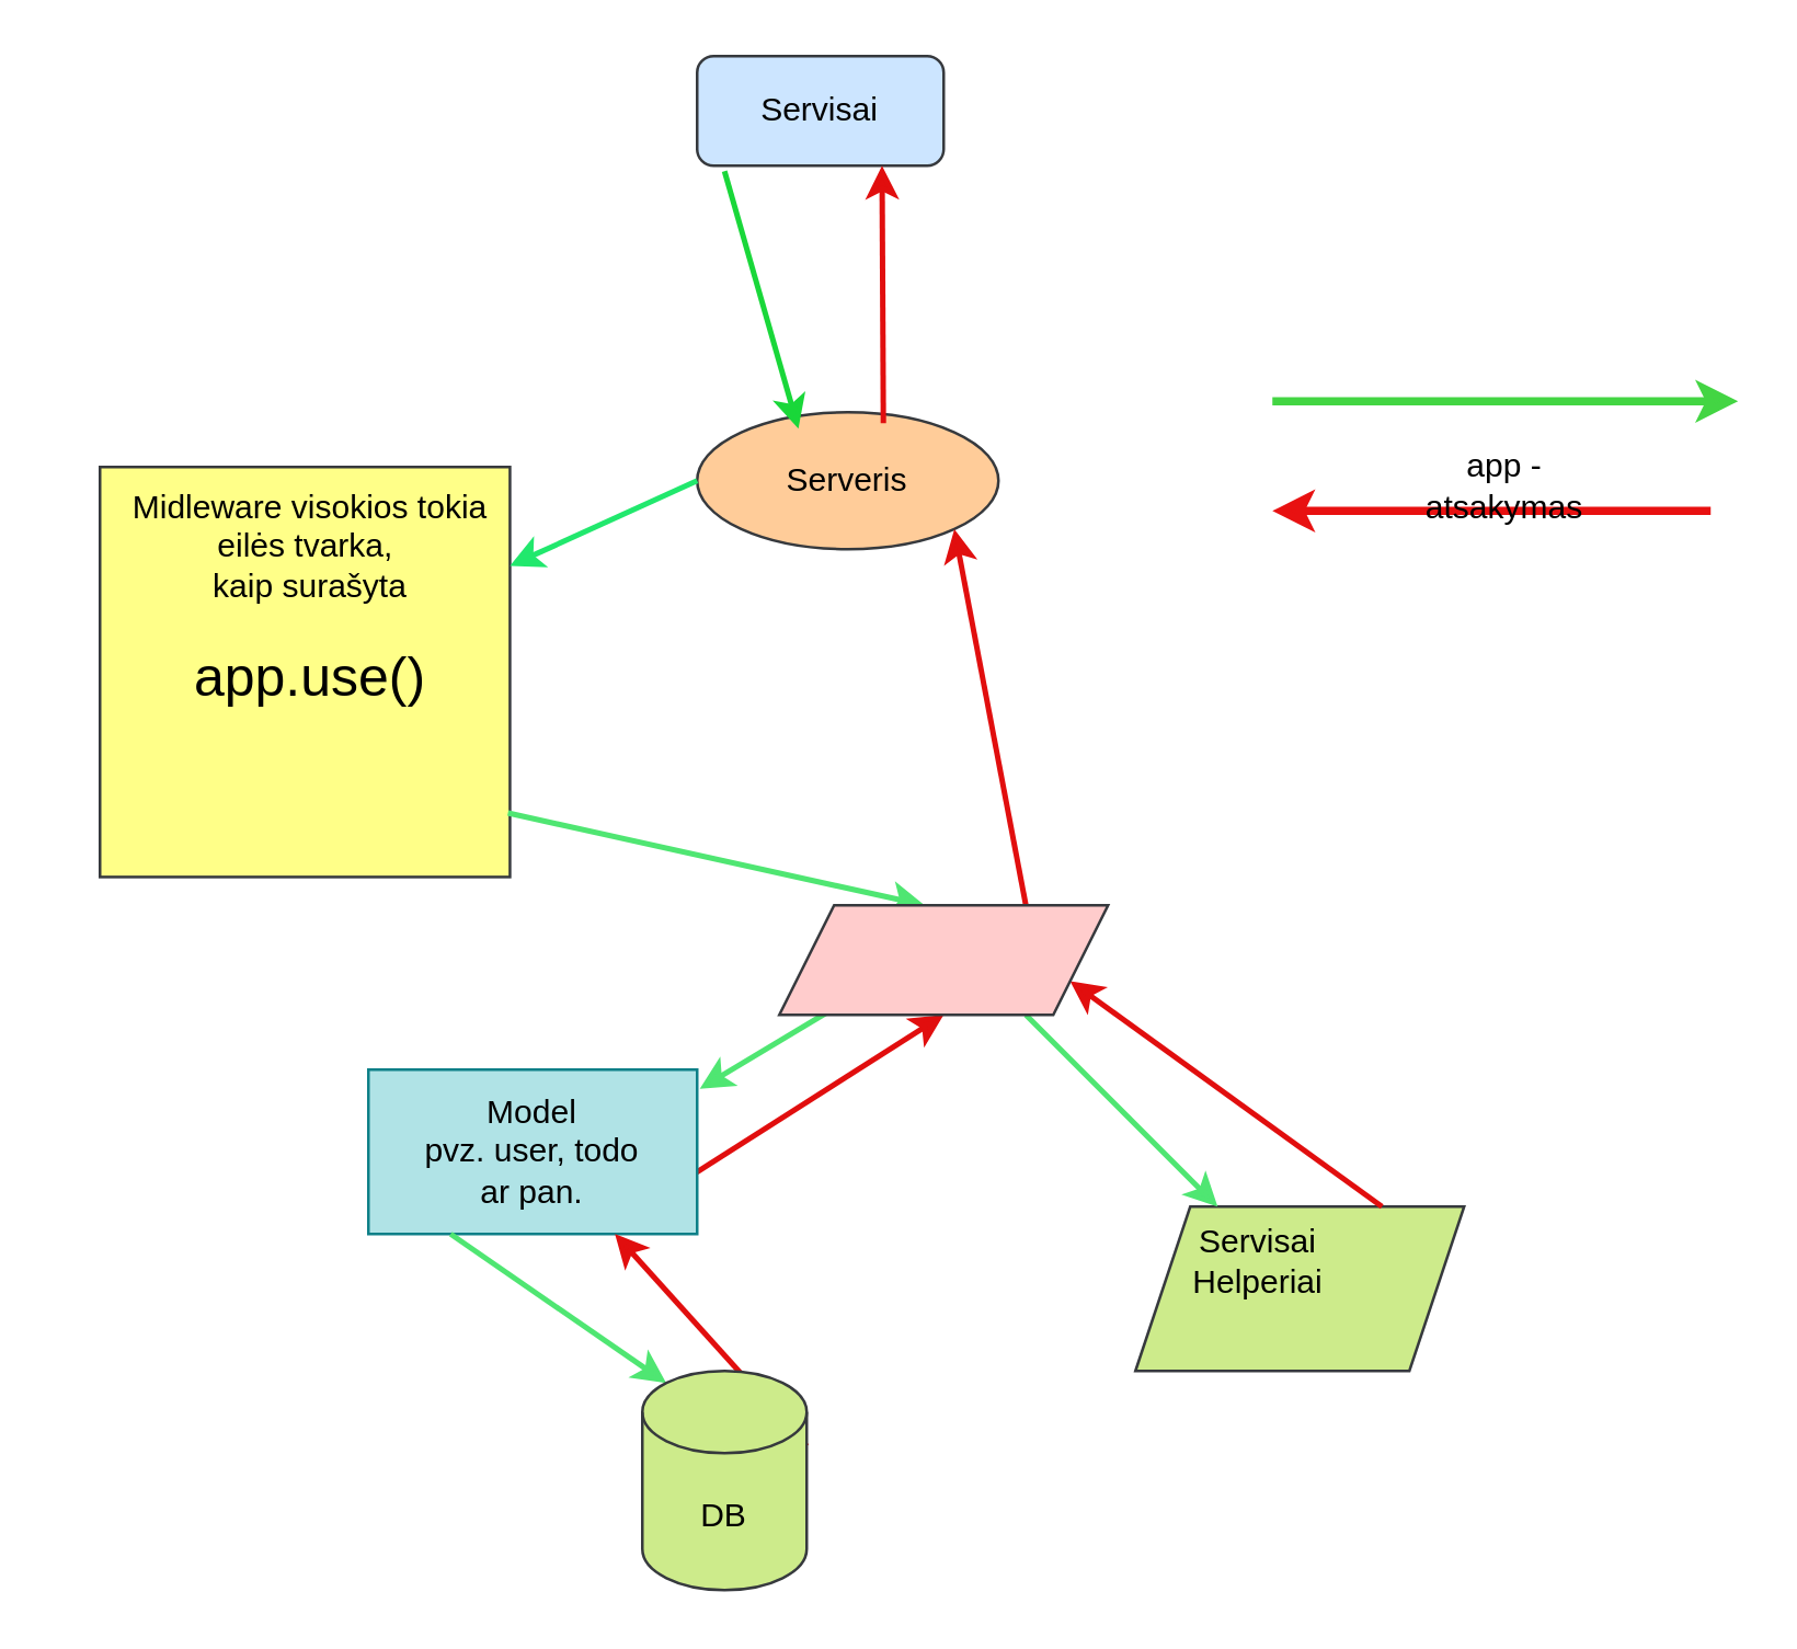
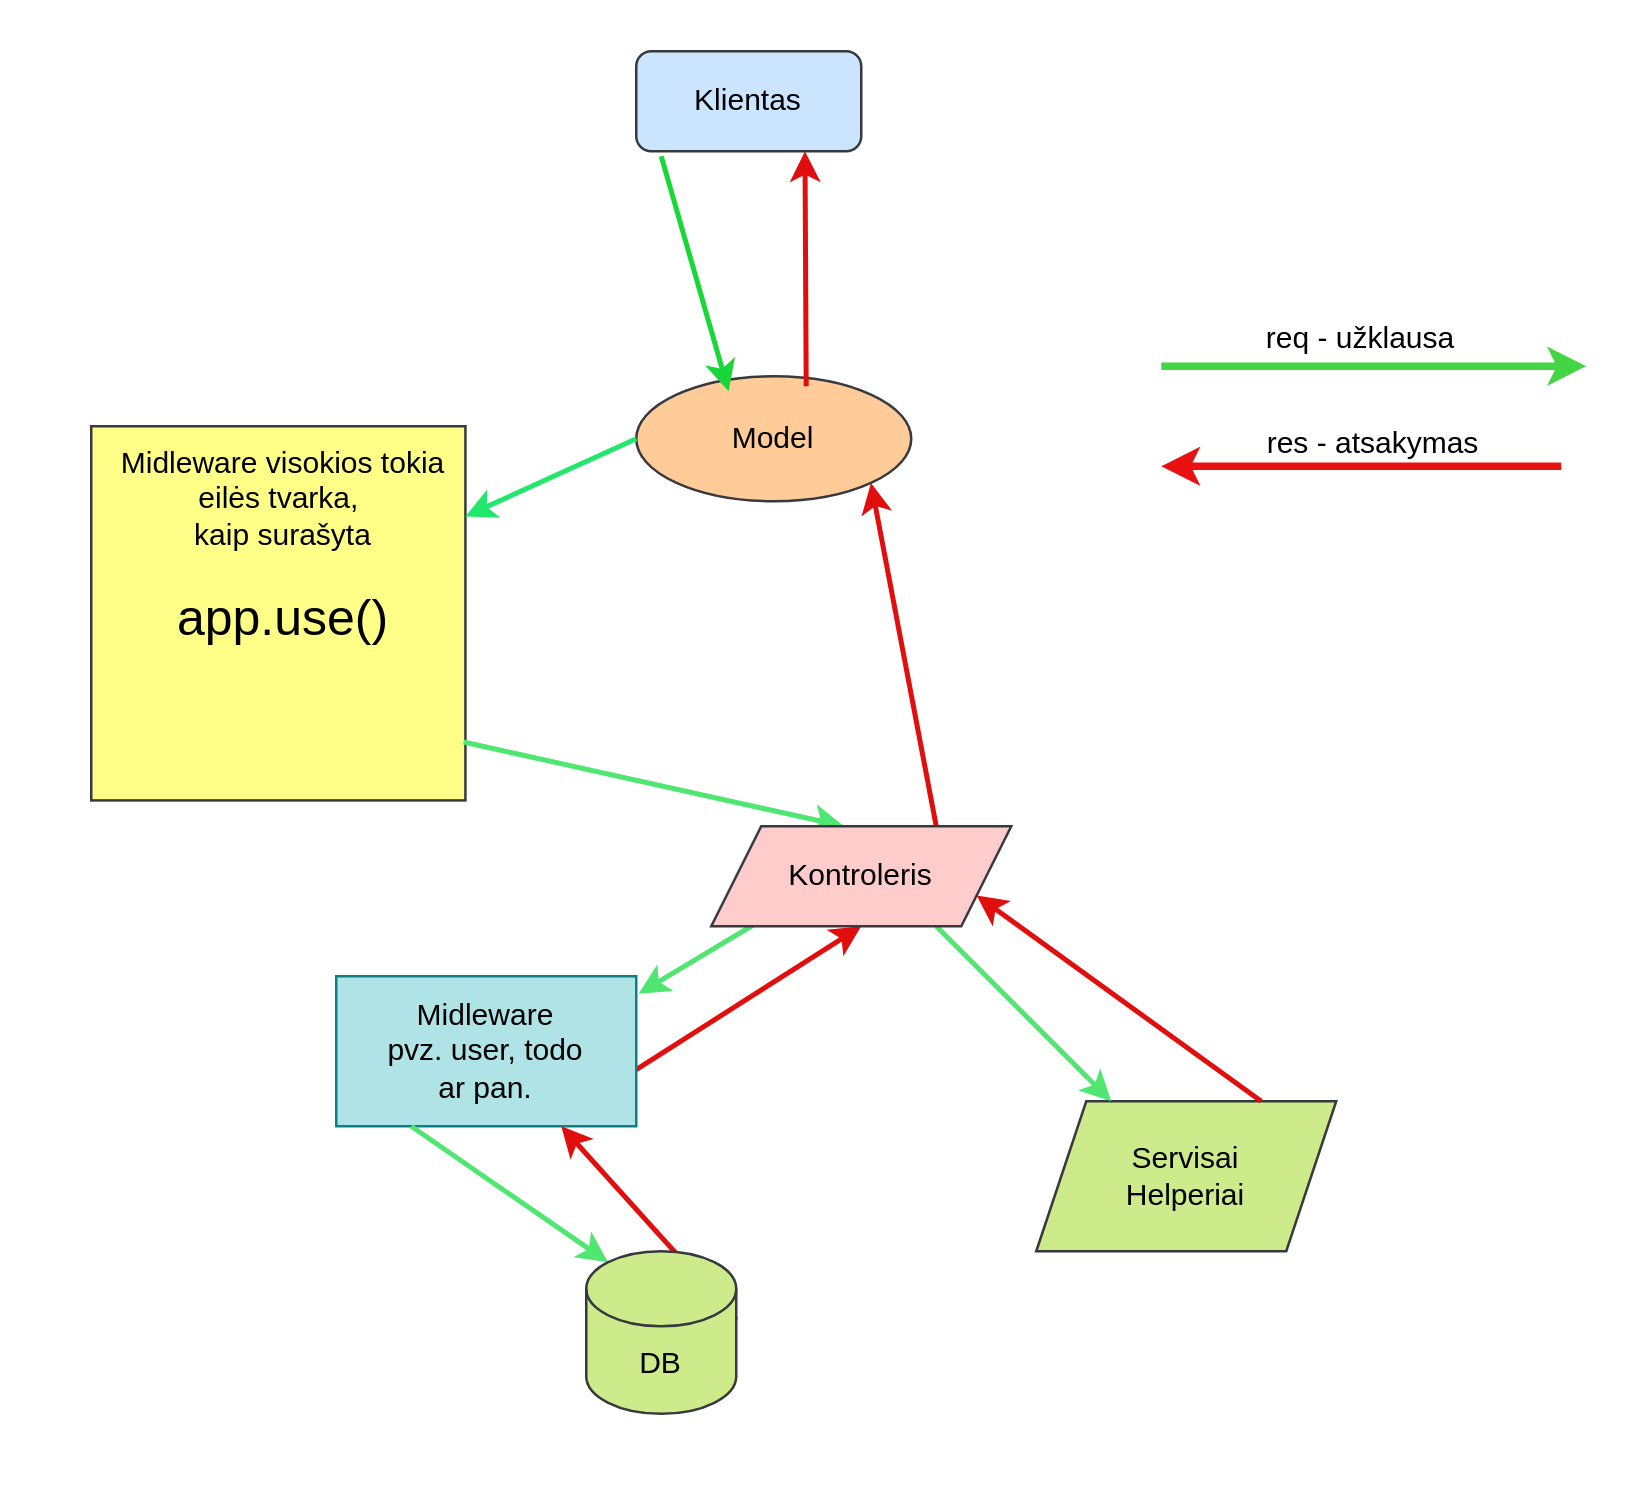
  <mxCell id="0" />
  <mxCell id="1" parent="0" />
  <mxCell id="2" value="" style="group" vertex="1" connectable="0" parent="1"><mxGeometry x="254" y="20" width="90" height="40" as="geometry" /></mxCell>
  <mxCell id="3" value="" style="rounded=1;whiteSpace=wrap;html=1;fillColor=#cce5ff;strokeColor=#36393d;" vertex="1" parent="2"><mxGeometry width="90" height="40" as="geometry" /></mxCell>
- <mxCell id="4" value="Servisai" style="text;strokeColor=none;align=center;fillColor=none;html=1;verticalAlign=middle;whiteSpace=wrap;rounded=0;" vertex="1" parent="2"><mxGeometry x="15" y="5" width="60" height="30" as="geometry" /></mxCell>
+ <mxCell id="4" value="Klientas" style="text;strokeColor=none;align=center;fillColor=none;html=1;verticalAlign=middle;whiteSpace=wrap;rounded=0;" vertex="1" parent="2"><mxGeometry x="15" y="5" width="60" height="30" as="geometry" /></mxCell>
  <mxCell id="5" value="" style="group" vertex="1" connectable="0" parent="1"><mxGeometry x="254" y="150" width="110" height="50" as="geometry" /></mxCell>
  <mxCell id="6" value="" style="ellipse;whiteSpace=wrap;html=1;fillColor=#ffcc99;strokeColor=#36393d;" vertex="1" parent="5"><mxGeometry width="110" height="50" as="geometry" /></mxCell>
- <mxCell id="7" value="Serveris" style="text;strokeColor=none;align=center;fillColor=none;html=1;verticalAlign=middle;whiteSpace=wrap;rounded=0;" vertex="1" parent="5"><mxGeometry x="25" y="10" width="60" height="30" as="geometry" /></mxCell>
+ <mxCell id="7" value="Model" style="text;strokeColor=none;align=center;fillColor=none;html=1;verticalAlign=middle;whiteSpace=wrap;rounded=0;" vertex="1" parent="5"><mxGeometry x="25" y="10" width="60" height="30" as="geometry" /></mxCell>
  <mxCell id="8" value="" style="endArrow=classic;html=1;rounded=0;fillColor=#ffcccc;strokeColor=light-dark(#19d739, #babdc0);strokeWidth=2;exitX=0.111;exitY=1.05;exitDx=0;exitDy=0;entryX=0.336;entryY=0.12;entryDx=0;entryDy=0;entryPerimeter=0;exitPerimeter=0;" edge="1" parent="1" source="3" target="6"><mxGeometry width="50" height="50" relative="1" as="geometry"><mxPoint x="254" y="60" as="sourcePoint" /><mxPoint x="124" y="120" as="targetPoint" /></mxGeometry></mxCell>
  <mxCell id="9" value="" style="group" vertex="1" connectable="0" parent="1"><mxGeometry x="24" y="170" width="200" height="170" as="geometry" /></mxCell>
  <mxCell id="10" value="" style="whiteSpace=wrap;html=1;aspect=fixed;fillColor=#ffff88;strokeColor=#36393d;" vertex="1" parent="9"><mxGeometry x="12.0" width="149.674" height="149.674" as="geometry" /></mxCell>
  <mxCell id="11" value="Midleware&amp;nbsp;&lt;span style=&quot;background-color: transparent; color: light-dark(rgb(0, 0, 0), rgb(255, 255, 255));&quot;&gt;visokios&amp;nbsp;&lt;/span&gt;&lt;span style=&quot;background-color: transparent; color: light-dark(rgb(0, 0, 0), rgb(255, 255, 255));&quot;&gt;tokia&lt;/span&gt;&lt;div&gt;&lt;span style=&quot;background-color: transparent; color: light-dark(rgb(0, 0, 0), rgb(255, 255, 255));&quot;&gt;eilės&amp;nbsp;&lt;/span&gt;&lt;span style=&quot;background-color: transparent; color: light-dark(rgb(0, 0, 0), rgb(255, 255, 255));&quot;&gt;tvarka,&amp;nbsp;&lt;/span&gt;&lt;/div&gt;&lt;div&gt;&lt;span style=&quot;background-color: transparent; color: light-dark(rgb(0, 0, 0), rgb(255, 255, 255));&quot;&gt;kaip&amp;nbsp;&lt;/span&gt;&lt;span style=&quot;background-color: transparent; color: light-dark(rgb(0, 0, 0), rgb(255, 255, 255));&quot;&gt;surašyta&lt;/span&gt;&lt;div&gt;&lt;span style=&quot;background-color: transparent; color: light-dark(rgb(0, 0, 0), rgb(255, 255, 255));&quot;&gt;&lt;br&gt;&lt;/span&gt;&lt;/div&gt;&lt;div&gt;&lt;font style=&quot;font-size: 20px;&quot;&gt;app.use()&lt;/font&gt;&lt;/div&gt;&lt;/div&gt;" style="text;strokeColor=none;align=center;fillColor=none;html=1;verticalAlign=middle;whiteSpace=wrap;rounded=0;" vertex="1" parent="9"><mxGeometry x="-4.0" y="19.391" width="185.778" height="56.669" as="geometry" /></mxCell>
  <mxCell id="12" value="" style="endArrow=classic;html=1;rounded=0;exitX=0;exitY=0.5;exitDx=0;exitDy=0;entryX=0.5;entryY=0;entryDx=0;entryDy=0;strokeColor=light-dark(#21e86d, #ededed);strokeWidth=2;" edge="1" parent="9" source="6"><mxGeometry width="50" height="50" relative="1" as="geometry"><mxPoint x="294.85" y="76.06" as="sourcePoint" /><mxPoint x="161.677" y="36.06" as="targetPoint" /></mxGeometry></mxCell>
  <mxCell id="13" value="" style="endArrow=classic;html=1;rounded=0;exitX=0.995;exitY=0.844;exitDx=0;exitDy=0;strokeWidth=2;strokeColor=light-dark(#4fe672, #ededed);exitPerimeter=0;entryX=0.442;entryY=0;entryDx=0;entryDy=0;entryPerimeter=0;" edge="1" parent="1" source="10" target="29"><mxGeometry width="50" height="50" relative="1" as="geometry"><mxPoint x="334" y="580" as="sourcePoint" /><mxPoint x="274" y="350" as="targetPoint" /></mxGeometry></mxCell>
  <mxCell id="14" value="" style="endArrow=classic;html=1;rounded=0;entryX=1;entryY=1;entryDx=0;entryDy=0;strokeWidth=2;strokeColor=light-dark(#e10e0e, #ededed);exitX=0.75;exitY=0;exitDx=0;exitDy=0;" edge="1" parent="1" source="29" target="6"><mxGeometry width="50" height="50" relative="1" as="geometry"><mxPoint x="304" y="380" as="sourcePoint" /><mxPoint x="384" y="530" as="targetPoint" /></mxGeometry></mxCell>
  <mxCell id="15" value="" style="endArrow=classic;html=1;rounded=0;entryX=0.75;entryY=1;entryDx=0;entryDy=0;strokeWidth=2;strokeColor=light-dark(#e10e0e, #ededed);exitX=0.618;exitY=0.08;exitDx=0;exitDy=0;exitPerimeter=0;" edge="1" parent="1" source="6" target="3"><mxGeometry width="50" height="50" relative="1" as="geometry"><mxPoint x="214" y="150" as="sourcePoint" /><mxPoint x="218" y="193" as="targetPoint" /></mxGeometry></mxCell>
  <mxCell id="16" value="" style="endArrow=classic;html=1;rounded=0;exitX=0.175;exitY=0.925;exitDx=0;exitDy=0;entryX=1.008;entryY=0.117;entryDx=0;entryDy=0;strokeWidth=2;strokeColor=light-dark(#4fe672, #ededed);entryPerimeter=0;exitPerimeter=0;" edge="1" parent="1" source="29" target="31"><mxGeometry width="50" height="50" relative="1" as="geometry"><mxPoint x="75" y="340" as="sourcePoint" /><mxPoint x="164" y="400" as="targetPoint" /></mxGeometry></mxCell>
  <mxCell id="17" value="" style="endArrow=classic;html=1;rounded=0;entryX=0.5;entryY=1;entryDx=0;entryDy=0;strokeWidth=2;strokeColor=light-dark(#e10e0e, #ededed);exitX=0.992;exitY=0.633;exitDx=0;exitDy=0;exitPerimeter=0;" edge="1" parent="1" source="31" target="29"><mxGeometry width="50" height="50" relative="1" as="geometry"><mxPoint x="284" y="440" as="sourcePoint" /><mxPoint x="218" y="193" as="targetPoint" /></mxGeometry></mxCell>
  <mxCell id="18" value="" style="group" vertex="1" connectable="0" parent="1"><mxGeometry x="414" y="440" width="120" height="60" as="geometry" /></mxCell>
  <mxCell id="19" value="" style="shape=parallelogram;perimeter=parallelogramPerimeter;whiteSpace=wrap;html=1;fixedSize=1;fillColor=#cdeb8b;strokeColor=#36393d;" vertex="1" parent="18"><mxGeometry width="120" height="60" as="geometry" /></mxCell>
- <mxCell id="20" value="Servisai&lt;div&gt;Helperiai&lt;/div&gt;" style="text;strokeColor=none;align=center;fillColor=none;html=1;verticalAlign=middle;whiteSpace=wrap;rounded=0;" vertex="1" parent="18"><mxGeometry x="15" y="5" width="60" height="30" as="geometry" /></mxCell>
+ <mxCell id="20" value="Servisai&lt;div&gt;Helperiai&lt;/div&gt;" style="text;strokeColor=none;align=center;fillColor=none;html=1;verticalAlign=middle;whiteSpace=wrap;rounded=0;" vertex="1" parent="18"><mxGeometry x="30" y="15" width="60" height="30" as="geometry" /></mxCell>
  <mxCell id="21" value="" style="endArrow=classic;html=1;rounded=0;entryX=0.25;entryY=0;entryDx=0;entryDy=0;strokeWidth=2;strokeColor=light-dark(#4fe672, #ededed);exitX=0.75;exitY=1;exitDx=0;exitDy=0;" edge="1" parent="1" source="29" target="19"><mxGeometry width="50" height="50" relative="1" as="geometry"><mxPoint x="304" y="420" as="sourcePoint" /><mxPoint x="193" y="634" as="targetPoint" /></mxGeometry></mxCell>
  <mxCell id="22" value="" style="endArrow=classic;html=1;rounded=0;entryX=1;entryY=0.75;entryDx=0;entryDy=0;strokeWidth=2;strokeColor=light-dark(#e10e0e, #ededed);exitX=0.75;exitY=0;exitDx=0;exitDy=0;" edge="1" parent="1" source="19" target="29"><mxGeometry width="50" height="50" relative="1" as="geometry"><mxPoint x="363" y="393" as="sourcePoint" /><mxPoint x="298" y="203" as="targetPoint" /></mxGeometry></mxCell>
  <mxCell id="23" value="" style="group" vertex="1" connectable="0" parent="1"><mxGeometry x="464" y="120" width="170" height="72" as="geometry" /></mxCell>
  <mxCell id="24" value="" style="group" vertex="1" connectable="0" parent="23"><mxGeometry width="170" height="30" as="geometry" /></mxCell>
  <mxCell id="25" value="" style="endArrow=classic;html=1;rounded=0;strokeWidth=3;strokeColor=light-dark(#43d543, #ededed);" edge="1" parent="24"><mxGeometry width="50" height="50" relative="1" as="geometry"><mxPoint y="26" as="sourcePoint" /><mxPoint x="170" y="26" as="targetPoint" /></mxGeometry></mxCell>
+ <mxCell id="26" value="req - užklausa" style="text;strokeColor=none;align=center;fillColor=none;html=1;verticalAlign=middle;whiteSpace=wrap;rounded=0;" vertex="1" parent="24"><mxGeometry x="40" width="80" height="30" as="geometry" /></mxCell>
  <mxCell id="27" value="" style="endArrow=classic;html=1;rounded=0;strokeWidth=3;strokeColor=light-dark(#e81111, #ededed);" edge="1" parent="23"><mxGeometry width="50" height="50" relative="1" as="geometry"><mxPoint x="160" y="66" as="sourcePoint" /><mxPoint y="66" as="targetPoint" /></mxGeometry></mxCell>
- <mxCell id="28" value="app - atsakymas" style="text;strokeColor=none;align=center;fillColor=none;html=1;verticalAlign=middle;whiteSpace=wrap;rounded=0;" vertex="1" parent="23"><mxGeometry x="40" y="42" width="90" height="30" as="geometry" /></mxCell>
+ <mxCell id="28" value="res - atsakymas" style="text;strokeColor=none;align=center;fillColor=none;html=1;verticalAlign=middle;whiteSpace=wrap;rounded=0;" vertex="1" parent="23"><mxGeometry x="40" y="42" width="90" height="30" as="geometry" /></mxCell>
  <mxCell id="29" value="" style="shape=parallelogram;perimeter=parallelogramPerimeter;whiteSpace=wrap;html=1;fixedSize=1;fillColor=#ffcccc;strokeColor=#36393d;" vertex="1" parent="1"><mxGeometry x="284" y="330" width="120" height="40" as="geometry" /></mxCell>
- <mxCell id="31" value="Model&lt;div&gt;pvz. user, todo&lt;/div&gt;&lt;div&gt;ar pan.&lt;/div&gt;" style="rounded=0;whiteSpace=wrap;html=1;fillColor=#b0e3e6;strokeColor=#0e8088;" vertex="1" parent="1"><mxGeometry x="134" y="390" width="120" height="60" as="geometry" /></mxCell>
+ <mxCell id="30" value="Kontroleris" style="text;strokeColor=none;align=center;fillColor=none;html=1;verticalAlign=middle;whiteSpace=wrap;rounded=0;" vertex="1" parent="1"><mxGeometry x="314" y="335" width="60" height="30" as="geometry" /></mxCell>
+ <mxCell id="31" value="Midleware&lt;div&gt;pvz. user, todo&lt;/div&gt;&lt;div&gt;ar pan.&lt;/div&gt;" style="rounded=0;whiteSpace=wrap;html=1;fillColor=#b0e3e6;strokeColor=#0e8088;" vertex="1" parent="1"><mxGeometry x="134" y="390" width="120" height="60" as="geometry" /></mxCell>
  <mxCell id="32" value="" style="endArrow=classic;html=1;rounded=0;entryX=0.75;entryY=1;entryDx=0;entryDy=0;strokeWidth=2;strokeColor=light-dark(#e10e0e, #ededed);exitX=1;exitY=0;exitDx=0;exitDy=27.5;exitPerimeter=0;" edge="1" parent="1" source="34" target="31"><mxGeometry width="50" height="50" relative="1" as="geometry"><mxPoint x="262" y="452" as="sourcePoint" /><mxPoint x="332" y="381" as="targetPoint" /></mxGeometry></mxCell>
  <mxCell id="33" value="" style="endArrow=classic;html=1;rounded=0;exitX=0.25;exitY=1;exitDx=0;exitDy=0;entryX=0.145;entryY=0;entryDx=0;entryDy=4.35;strokeWidth=2;strokeColor=light-dark(#4fe672, #ededed);entryPerimeter=0;" edge="1" parent="1" source="31" target="34"><mxGeometry width="50" height="50" relative="1" as="geometry"><mxPoint x="315" y="377" as="sourcePoint" /><mxPoint x="265" y="407" as="targetPoint" /></mxGeometry></mxCell>
- <mxCell id="34" value="DB" style="shape=cylinder3;whiteSpace=wrap;html=1;boundedLbl=1;backgroundOutline=1;size=15;fillColor=#cdeb8b;strokeColor=#36393d;" vertex="1" parent="1"><mxGeometry x="234" y="500" width="60" height="80" as="geometry" /></mxCell>
+ <mxCell id="34" value="DB" style="shape=cylinder3;whiteSpace=wrap;html=1;boundedLbl=1;backgroundOutline=1;size=15;fillColor=#cdeb8b;strokeColor=#36393d;" vertex="1" parent="1"><mxGeometry x="234" y="500" width="60" height="65" as="geometry" /></mxCell>
